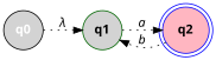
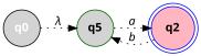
  digraph {
    rankdir=LR
    node [fillcolor=lightgrey fontname="CMU Serif bold" shape=circle style=filled]
    edge [fontname="CMU Serif italic" style=dotted]
    q0 [color=black fontcolor=white]
-   q1 [color=darkgreen]
+   q1 [color=darkgreen label=q5]
    q2 [color=blue fillcolor=lightpink final=1 peripheries=2]
    q0 -> q1 [label="λ"]
    q1 -> q2 [label=a]
    q2 -> q1 [label=b]
  }
